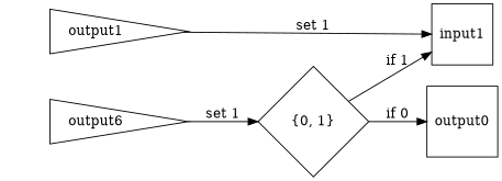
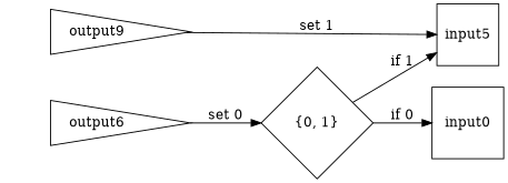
  digraph {
    rankdir=LR
    node [shape=square]
-   input0 [label=output0]
-   input1
+   input0
+   input1 [label=input5]
    n3 [label=output6 orientation=-90 shape=triangle]
-   output1 [orientation=-90 shape=triangle]
+   output1 [orientation=-90 shape=triangle label=output9]
    n5 [label="{0, 1}" orientation=45]
    subgraph sub_1 {
      rank=same
      input0
      input1
    }
    subgraph sub_2 {
      rank=same
      n3
      output1
    }
-   n3 -> n5 [label="set 1"]
+   n3 -> n5 [label="set 0"]
    output1 -> input1 [label="set 1"]
    n5 -> input0 [label="if 0"]
    n5 -> input1 [label="if 1"]
  }
